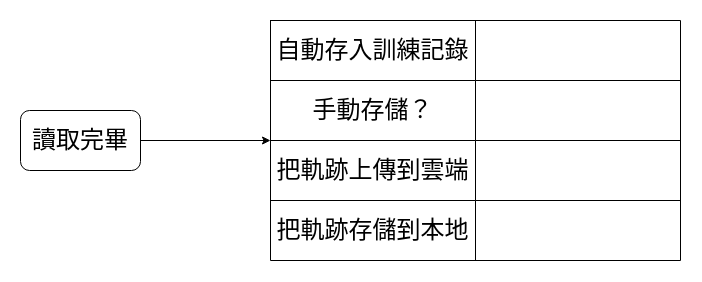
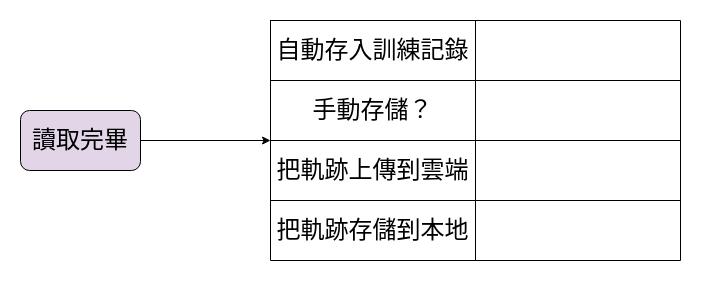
  <mxCell id="0" />
  <mxCell id="1" parent="0" />
- <mxCell id="2" value="&lt;font style=&quot;font-size: 24px;&quot;&gt;讀取完畢&lt;/font&gt;" style="rounded=1;whiteSpace=wrap;html=1;" vertex="1" parent="1"><mxGeometry x="20" y="110" width="120" height="60" as="geometry" /></mxCell>
+ <mxCell id="2" value="&lt;font style=&quot;font-size: 24px;&quot;&gt;讀取完畢&lt;/font&gt;" style="rounded=1;whiteSpace=wrap;html=1;fillColor=#e1d5e7;" vertex="1" parent="1"><mxGeometry x="20" y="110" width="120" height="60" as="geometry" /></mxCell>
  <mxCell id="3" value="" style="endArrow=classic;html=1;rounded=0;exitX=1;exitY=0.5;exitDx=0;exitDy=0;" edge="1" parent="1" source="2"><mxGeometry width="50" height="50" relative="1" as="geometry"><mxPoint x="310" y="340" as="sourcePoint" /><mxPoint x="270" y="140" as="targetPoint" /></mxGeometry></mxCell>
  <mxCell id="4" value="" style="shape=table;startSize=0;container=1;collapsible=0;childLayout=tableLayout;fontSize=24;" vertex="1" parent="1"><mxGeometry x="270" y="20" width="410" height="240" as="geometry" /></mxCell>
  <mxCell id="5" value="" style="shape=tableRow;horizontal=0;startSize=0;swimlaneHead=0;swimlaneBody=0;top=0;left=0;bottom=0;right=0;collapsible=0;dropTarget=0;fillColor=none;points=[[0,0.5],[1,0.5]];portConstraint=eastwest;fontSize=24;" vertex="1" parent="4"><mxGeometry width="410" height="60" as="geometry" /></mxCell>
  <mxCell id="6" value="自動存入訓練記錄" style="shape=partialRectangle;html=1;whiteSpace=wrap;connectable=0;overflow=hidden;fillColor=none;top=0;left=0;bottom=0;right=0;pointerEvents=1;fontSize=24;" vertex="1" parent="5"><mxGeometry width="205" height="60" as="geometry"><mxRectangle width="205" height="60" as="alternateBounds" /></mxGeometry></mxCell>
  <mxCell id="7" value="" style="shape=partialRectangle;html=1;whiteSpace=wrap;connectable=0;overflow=hidden;fillColor=none;top=0;left=0;bottom=0;right=0;pointerEvents=1;fontSize=24;" vertex="1" parent="5"><mxGeometry x="205" width="205" height="60" as="geometry"><mxRectangle width="205" height="60" as="alternateBounds" /></mxGeometry></mxCell>
  <mxCell id="8" value="" style="shape=tableRow;horizontal=0;startSize=0;swimlaneHead=0;swimlaneBody=0;top=0;left=0;bottom=0;right=0;collapsible=0;dropTarget=0;fillColor=none;points=[[0,0.5],[1,0.5]];portConstraint=eastwest;fontSize=24;" vertex="1" parent="4"><mxGeometry y="60" width="410" height="60" as="geometry" /></mxCell>
  <mxCell id="9" value="手動存儲？" style="shape=partialRectangle;html=1;whiteSpace=wrap;connectable=0;overflow=hidden;fillColor=none;top=0;left=0;bottom=0;right=0;pointerEvents=1;fontSize=24;" vertex="1" parent="8"><mxGeometry width="205" height="60" as="geometry"><mxRectangle width="205" height="60" as="alternateBounds" /></mxGeometry></mxCell>
  <mxCell id="10" value="" style="shape=partialRectangle;html=1;whiteSpace=wrap;connectable=0;overflow=hidden;fillColor=none;top=0;left=0;bottom=0;right=0;pointerEvents=1;fontSize=24;" vertex="1" parent="8"><mxGeometry x="205" width="205" height="60" as="geometry"><mxRectangle width="205" height="60" as="alternateBounds" /></mxGeometry></mxCell>
  <mxCell id="11" value="" style="shape=tableRow;horizontal=0;startSize=0;swimlaneHead=0;swimlaneBody=0;top=0;left=0;bottom=0;right=0;collapsible=0;dropTarget=0;fillColor=none;points=[[0,0.5],[1,0.5]];portConstraint=eastwest;fontSize=24;" vertex="1" parent="4"><mxGeometry y="120" width="410" height="60" as="geometry" /></mxCell>
  <mxCell id="12" value="把軌跡上傳到雲端" style="shape=partialRectangle;html=1;whiteSpace=wrap;connectable=0;overflow=hidden;fillColor=none;top=0;left=0;bottom=0;right=0;pointerEvents=1;fontSize=24;" vertex="1" parent="11"><mxGeometry width="205" height="60" as="geometry"><mxRectangle width="205" height="60" as="alternateBounds" /></mxGeometry></mxCell>
  <mxCell id="13" value="" style="shape=partialRectangle;html=1;whiteSpace=wrap;connectable=0;overflow=hidden;fillColor=none;top=0;left=0;bottom=0;right=0;pointerEvents=1;fontSize=24;" vertex="1" parent="11"><mxGeometry x="205" width="205" height="60" as="geometry"><mxRectangle width="205" height="60" as="alternateBounds" /></mxGeometry></mxCell>
  <mxCell id="14" value="" style="shape=tableRow;horizontal=0;startSize=0;swimlaneHead=0;swimlaneBody=0;top=0;left=0;bottom=0;right=0;collapsible=0;dropTarget=0;fillColor=none;points=[[0,0.5],[1,0.5]];portConstraint=eastwest;fontSize=24;" vertex="1" parent="4"><mxGeometry y="180" width="410" height="60" as="geometry" /></mxCell>
  <mxCell id="15" value="把軌跡存儲到本地" style="shape=partialRectangle;html=1;whiteSpace=wrap;connectable=0;overflow=hidden;fillColor=none;top=0;left=0;bottom=0;right=0;pointerEvents=1;fontSize=24;" vertex="1" parent="14"><mxGeometry width="205" height="60" as="geometry"><mxRectangle width="205" height="60" as="alternateBounds" /></mxGeometry></mxCell>
  <mxCell id="16" value="" style="shape=partialRectangle;html=1;whiteSpace=wrap;connectable=0;overflow=hidden;fillColor=none;top=0;left=0;bottom=0;right=0;pointerEvents=1;fontSize=24;" vertex="1" parent="14"><mxGeometry x="205" width="205" height="60" as="geometry"><mxRectangle width="205" height="60" as="alternateBounds" /></mxGeometry></mxCell>
